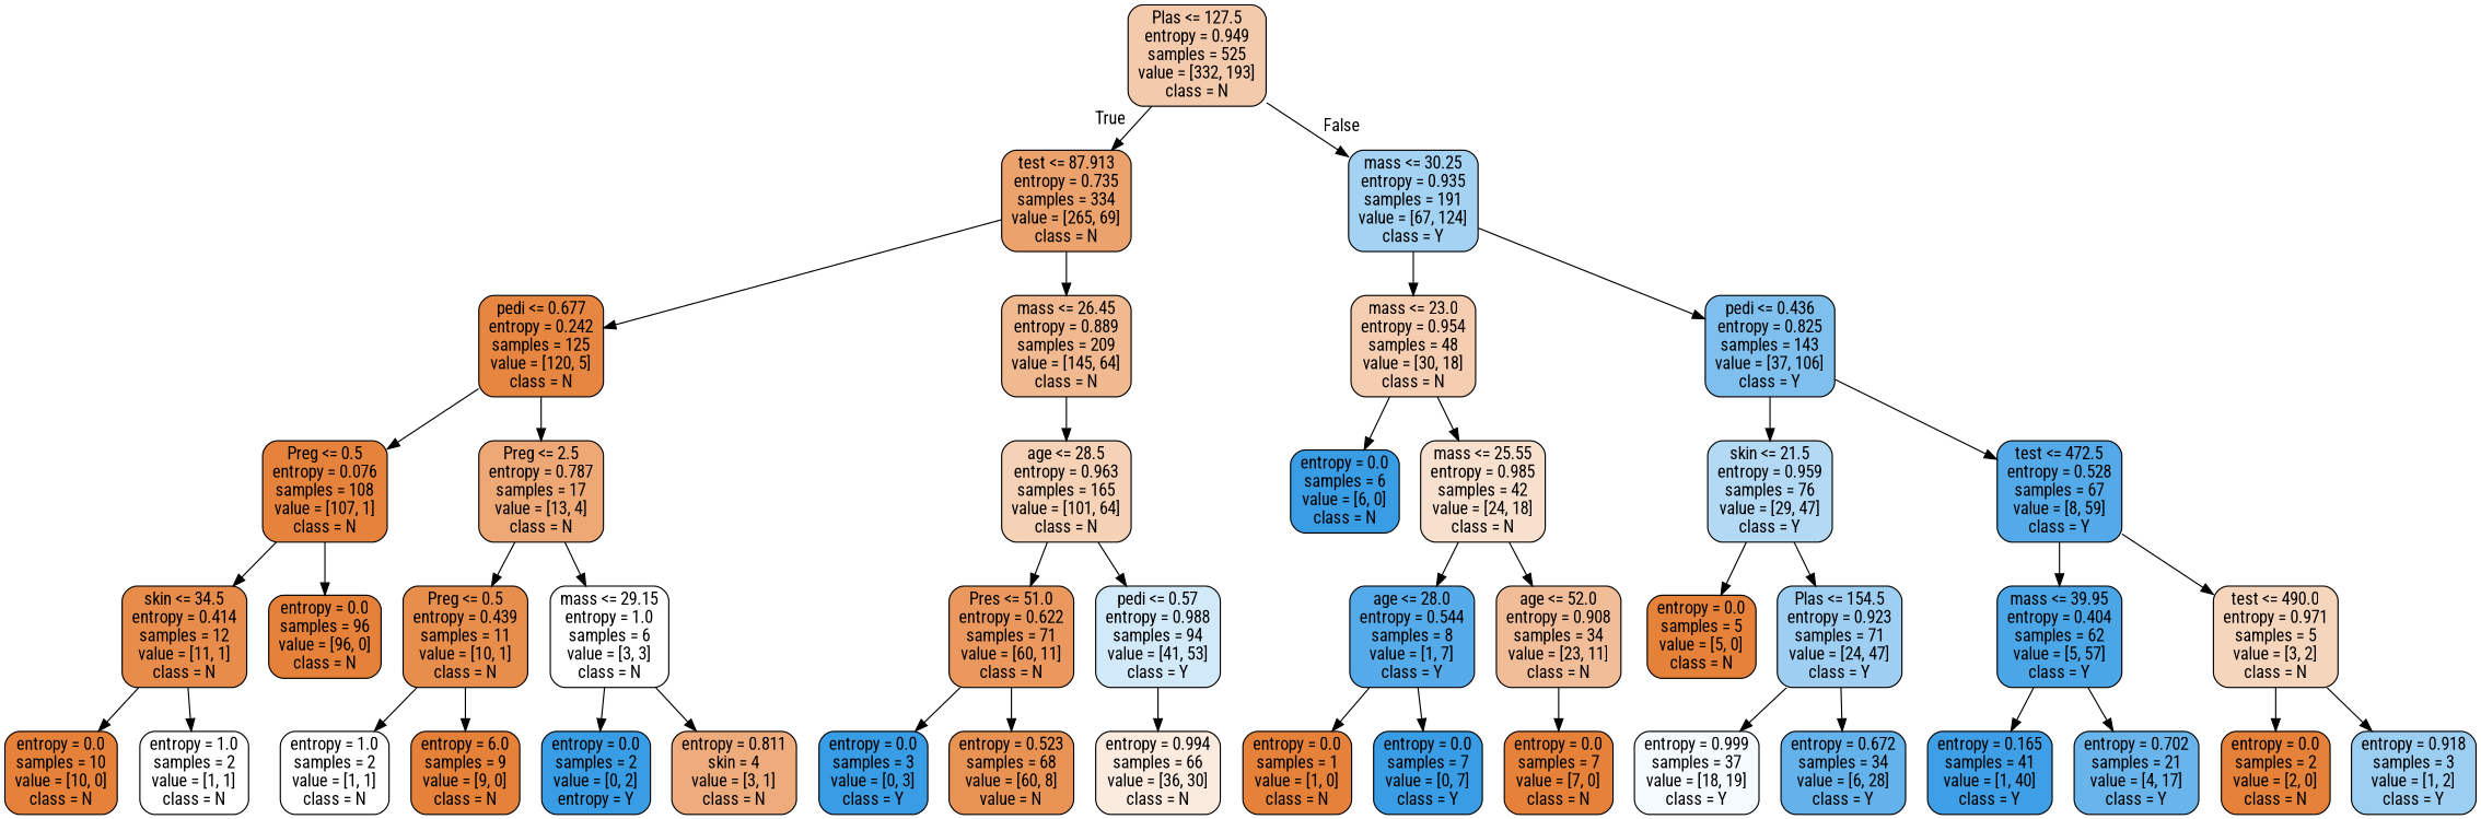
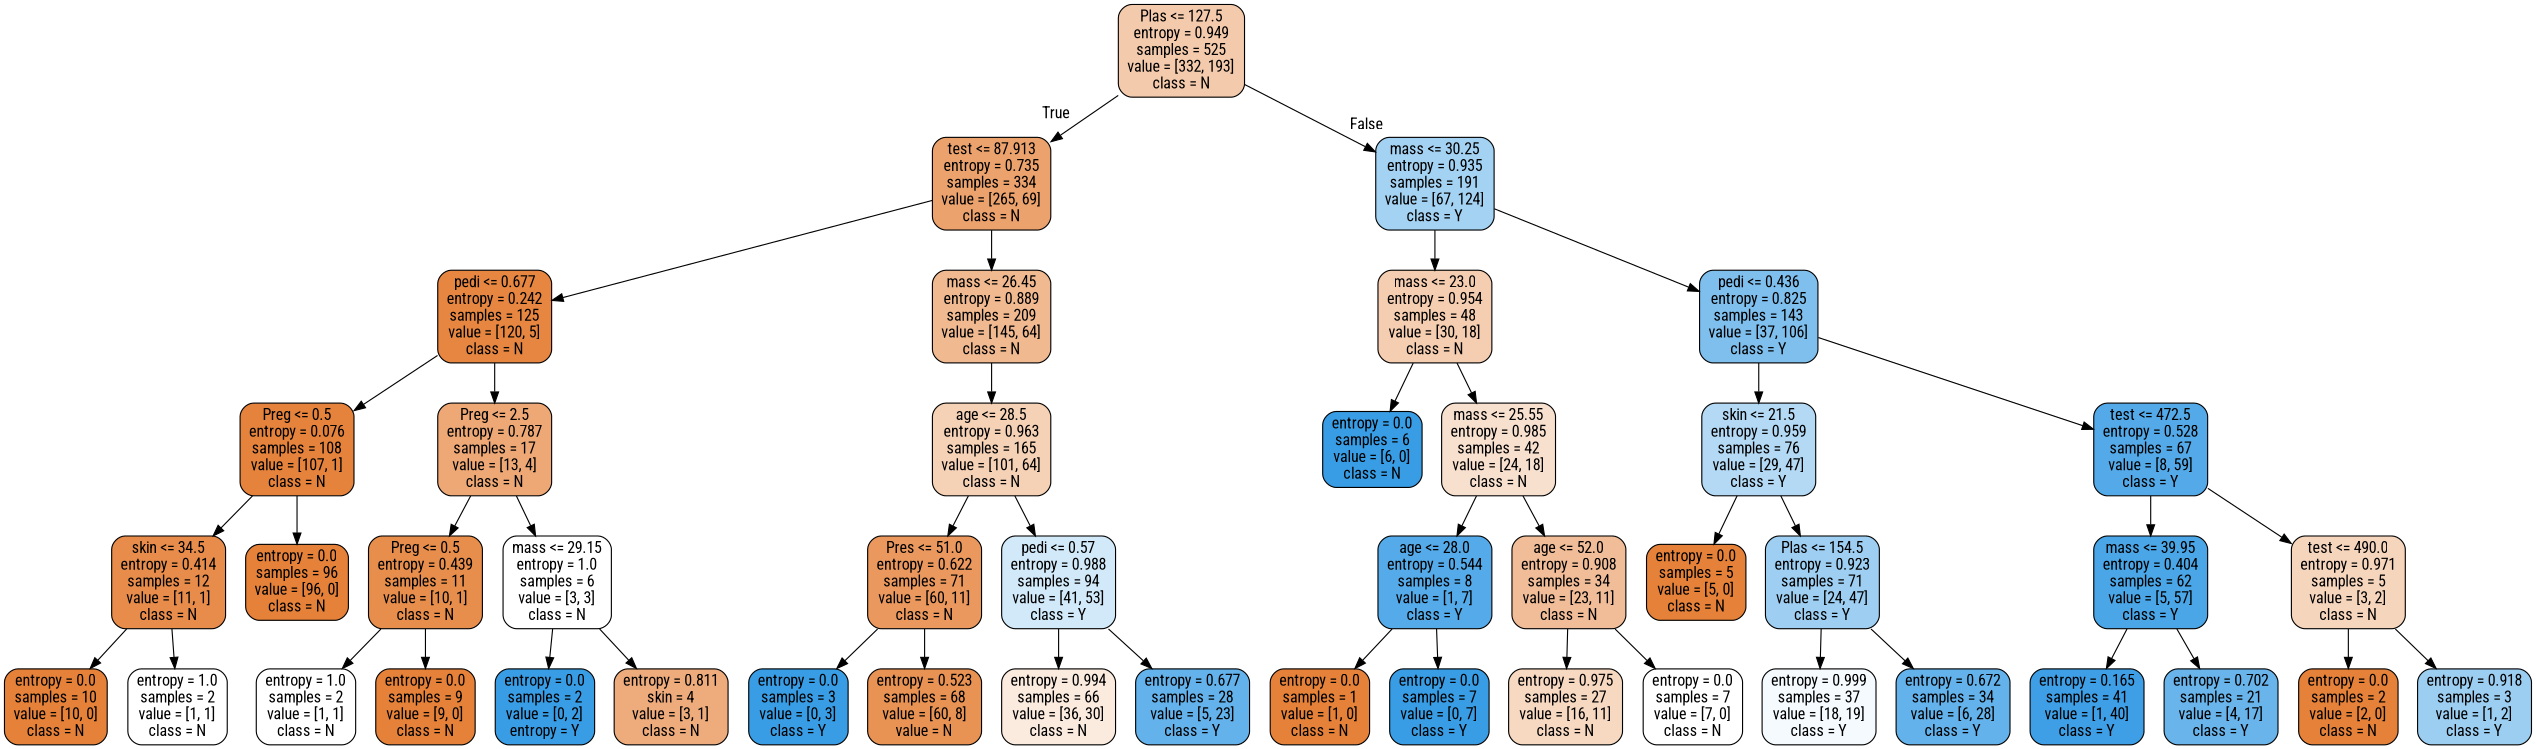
  digraph {
    fontname="Roboto Condensed"
    node [color=black fillcolor="#e58139" fontname="Roboto Condensed" shape=box style="filled, rounded"]
    edge [fontname="Roboto Condensed"]
    n1 [fillcolor="#f4caac" label="Plas <= 127.5\nentropy = 0.949\nsamples = 525\nvalue = [332, 193]\nclass = N"]
    n2 [fillcolor="#eca26d" label="test <= 87.913\nentropy = 0.735\nsamples = 334\nvalue = [265, 69]\nclass = N"]
    n3 [fillcolor="#a4d2f3" label="mass <= 30.25\nentropy = 0.935\nsamples = 191\nvalue = [67, 124]\nclass = Y"]
    n4 [fillcolor="#e68641" label="pedi <= 0.677\nentropy = 0.242\nsamples = 125\nvalue = [120, 5]\nclass = N"]
    n5 [fillcolor="#f0b990" label="mass <= 26.45\nentropy = 0.889\nsamples = 209\nvalue = [145, 64]\nclass = N"]
    n6 [fillcolor="#f5cdb0" label="mass <= 23.0\nentropy = 0.954\nsamples = 48\nvalue = [30, 18]\nclass = N"]
    n7 [fillcolor="#7ebfee" label="pedi <= 0.436\nentropy = 0.825\nsamples = 143\nvalue = [37, 106]\nclass = Y"]
    n8 [fillcolor="#e5823b" label="Preg <= 0.5\nentropy = 0.076\nsamples = 108\nvalue = [107, 1]\nclass = N"]
    n9 [fillcolor="#eda876" label="Preg <= 2.5\nentropy = 0.787\nsamples = 17\nvalue = [13, 4]\nclass = N"]
    n10 [fillcolor="#f5d1b6" label="age <= 28.5\nentropy = 0.963\nsamples = 165\nvalue = [101, 64]\nclass = N"]
    n11 [fillcolor="#e78c4b" label="skin <= 34.5\nentropy = 0.414\nsamples = 12\nvalue = [11, 1]\nclass = N"]
    n12 [label="entropy = 0.0\nsamples = 96\nvalue = [96, 0]\nclass = N"]
    n13 [fillcolor="#e88e4d" label="Preg <= 0.5\nentropy = 0.439\nsamples = 11\nvalue = [10, 1]\nclass = N"]
    n14 [fillcolor="#ffffff" label="mass <= 29.15\nentropy = 1.0\nsamples = 6\nvalue = [3, 3]\nclass = N"]
    n15 [label="entropy = 0.0\nsamples = 10\nvalue = [10, 0]\nclass = N"]
    n16 [fillcolor="#ffffff" label="entropy = 1.0\nsamples = 2\nvalue = [1, 1]\nclass = N"]
    n17 [fillcolor="#ffffff" label="entropy = 1.0\nsamples = 2\nvalue = [1, 1]\nclass = N"]
-   n18 [label="entropy = 6.0\nsamples = 9\nvalue = [9, 0]\nclass = N"]
+   n18 [label="entropy = 0.0\nsamples = 9\nvalue = [9, 0]\nclass = N"]
    n19 [fillcolor="#399de5" label="entropy = 0.0\nsamples = 2\nvalue = [0, 2]\nentropy = Y"]
    n20 [fillcolor="#eeab7b" label="entropy = 0.811\nskin = 4\nvalue = [3, 1]\nclass = N"]
    n21 [fillcolor="#ea985d" label="Pres <= 51.0\nentropy = 0.622\nsamples = 71\nvalue = [60, 11]\nclass = N"]
    n22 [fillcolor="#d2e9f9" label="pedi <= 0.57\nentropy = 0.988\nsamples = 94\nvalue = [41, 53]\nclass = Y"]
    n23 [fillcolor="#399de5" label="entropy = 0.0\nsamples = 3\nvalue = [0, 3]\nclass = Y"]
    n24 [fillcolor="#e89253" label="entropy = 0.523\nsamples = 68\nvalue = [60, 8]\nvalue = N"]
    n25 [fillcolor="#fbeade" label="entropy = 0.994\nsamples = 66\nvalue = [36, 30]\nclass = N"]
+   n26 [fillcolor="#64b2eb" label="entropy = 0.677\nsamples = 28\nvalue = [5, 23]\nclass = Y"]
    n27 [fillcolor="#399de5" label="entropy = 0.0\nsamples = 6\nvalue = [6, 0]\nclass = N"]
    n28 [fillcolor="#f8e0ce" label="mass <= 25.55\nentropy = 0.985\nsamples = 42\nvalue = [24, 18]\nclass = N"]
    n29 [fillcolor="#b3d9f5" label="skin <= 21.5\nentropy = 0.959\nsamples = 76\nvalue = [29, 47]\nclass = Y"]
    n30 [fillcolor="#54aae9" label="test <= 472.5\nentropy = 0.528\nsamples = 67\nvalue = [8, 59]\nclass = Y"]
    n31 [fillcolor="#55abe9" label="age <= 28.0\nentropy = 0.544\nsamples = 8\nvalue = [1, 7]\nclass = Y"]
    n32 [fillcolor="#f1bd98" label="age <= 52.0\nentropy = 0.908\nsamples = 34\nvalue = [23, 11]\nclass = N"]
    n33 [label="entropy = 0.0\nsamples = 1\nvalue = [1, 0]\nclass = N"]
    n34 [fillcolor="#399de5" label="entropy = 0.0\nsamples = 7\nvalue = [0, 7]\nclass = Y"]
-   n36 [label="entropy = 0.0\nsamples = 7\nvalue = [7, 0]\nclass = N"]
+   n35 [fillcolor="#f7d8c1" label="entropy = 0.975\nsamples = 27\nvalue = [16, 11]\nclass = N"]
+   n36 [fillcolor="#ffffff" label="entropy = 0.0\nsamples = 7\nvalue = [7, 0]\nclass = N"]
    n37 [label="entropy = 0.0\nsamples = 5\nvalue = [5, 0]\nclass = N"]
    n38 [fillcolor="#9ecff2" label="Plas <= 154.5\nentropy = 0.923\nsamples = 71\nvalue = [24, 47]\nclass = Y"]
    n39 [fillcolor="#4aa6e7" label="mass <= 39.95\nentropy = 0.404\nsamples = 62\nvalue = [5, 57]\nclass = Y"]
    n40 [fillcolor="#f6d5bd" label="test <= 490.0\nentropy = 0.971\nsamples = 5\nvalue = [3, 2]\nclass = N"]
    n41 [fillcolor="#f5fafe" label="entropy = 0.999\nsamples = 37\nvalue = [18, 19]\nclass = Y"]
    n42 [fillcolor="#63b2eb" label="entropy = 0.672\nsamples = 34\nvalue = [6, 28]\nclass = Y"]
    n43 [fillcolor="#3e9fe6" label="entropy = 0.165\nsamples = 41\nvalue = [1, 40]\nclass = Y"]
    n44 [fillcolor="#68b4eb" label="entropy = 0.702\nsamples = 21\nvalue = [4, 17]\nclass = Y"]
    n45 [label="entropy = 0.0\nsamples = 2\nvalue = [2, 0]\nclass = N"]
    n46 [fillcolor="#9ccef2" label="entropy = 0.918\nsamples = 3\nvalue = [1, 2]\nclass = Y"]
    n1 -> n2 [headlabel=True labelangle=45 labeldistance=2.5]
    n1 -> n3 [headlabel=False labelangle=-45 labeldistance=2.5]
    n2 -> n4
    n2 -> n5
    n3 -> n6
    n3 -> n7
    n4 -> n8
    n4 -> n9
    n5 -> n10
    n6 -> n27
    n6 -> n28
    n7 -> n29
    n7 -> n30
    n8 -> n11
    n8 -> n12
    n9 -> n13
    n9 -> n14
    n10 -> n21
    n10 -> n22
    n11 -> n15
    n11 -> n16
    n13 -> n17
    n13 -> n18
    n14 -> n19
    n14 -> n20
    n21 -> n23
    n21 -> n24
    n22 -> n25
+   n22 -> n26
    n28 -> n31
    n28 -> n32
    n29 -> n37
    n29 -> n38
    n30 -> n39
    n30 -> n40
    n31 -> n33
    n31 -> n34
+   n32 -> n35
    n32 -> n36
    n38 -> n41
    n38 -> n42
    n39 -> n43
    n39 -> n44
    n40 -> n45
    n40 -> n46
  }
